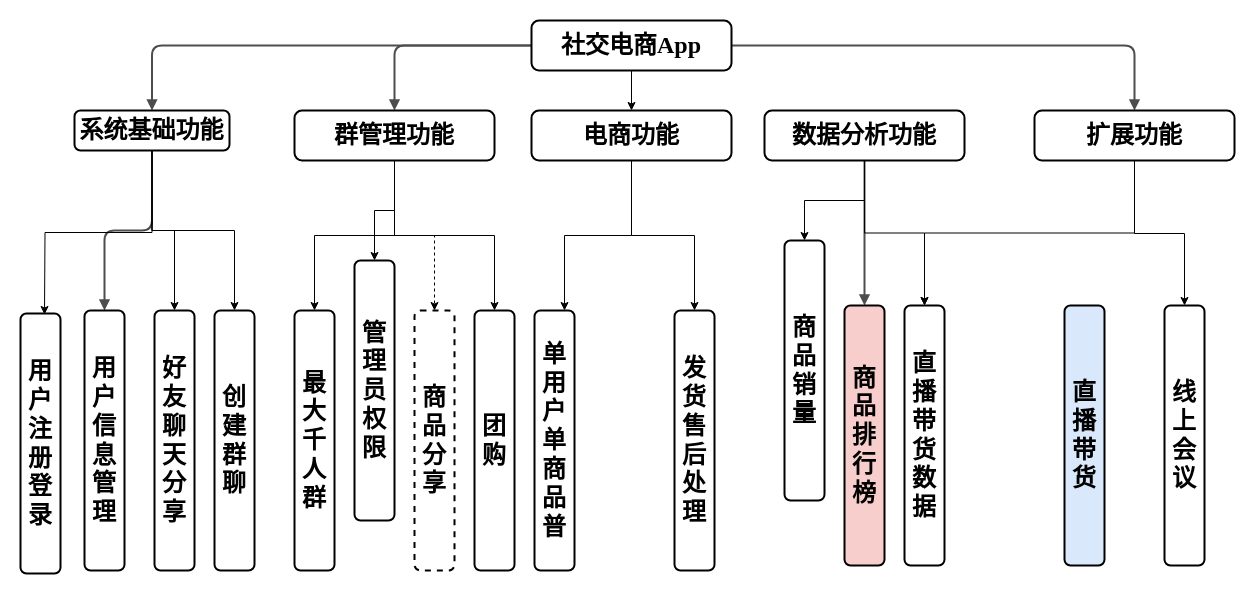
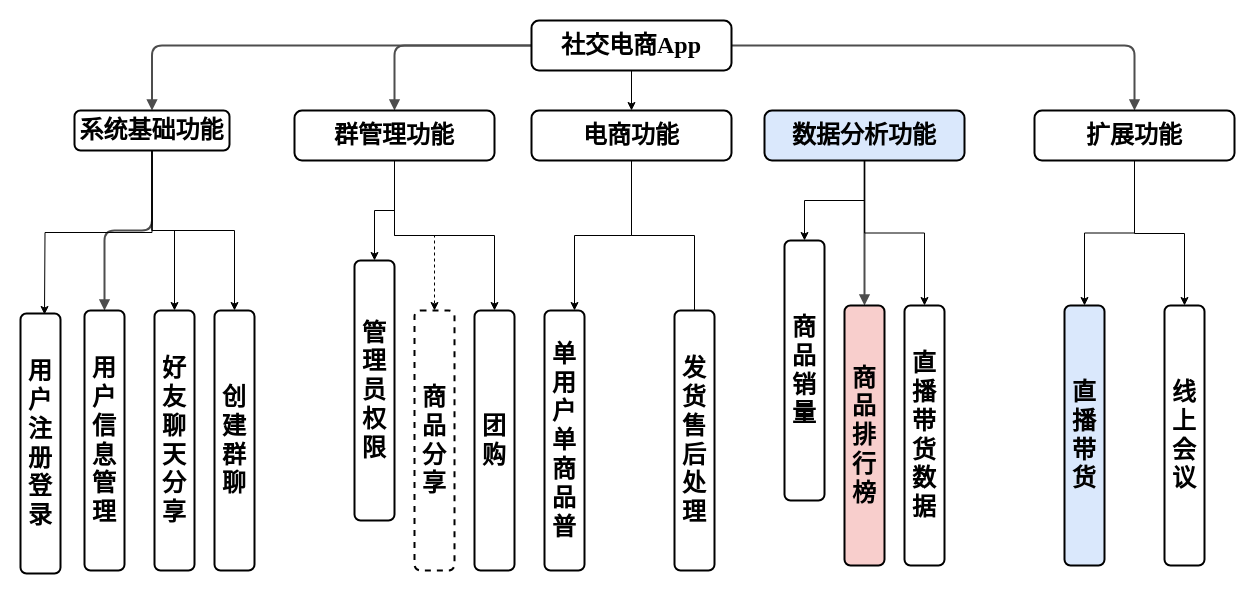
  <mxCell id="0" />
  <mxCell id="1" parent="0" />
  <mxCell id="2" value="" style="edgeStyle=orthogonalEdgeStyle;rounded=1;html=1;labelBackgroundColor=none;endArrow=block;endFill=1;strokeColor=#4D4D4D;strokeWidth=2;fontFamily=Verdana;fontSize=12;fontStyle=1" parent="1" source="17" target="16" edge="1"><mxGeometry relative="1" as="geometry" /></mxCell>
  <mxCell id="3" value="" style="edgeStyle=orthogonalEdgeStyle;rounded=1;html=1;labelBackgroundColor=none;endArrow=block;endFill=1;strokeColor=#4D4D4D;strokeWidth=2;fontFamily=Verdana;fontSize=12;fontStyle=1" parent="1" source="17" target="11" edge="1"><mxGeometry relative="1" as="geometry" /></mxCell>
  <mxCell id="4" value="" style="edgeStyle=orthogonalEdgeStyle;rounded=1;html=1;labelBackgroundColor=none;endArrow=block;endFill=1;strokeColor=#4D4D4D;strokeWidth=2;fontFamily=Verdana;fontSize=12;fontStyle=1;entryX=0.5;entryY=0;entryDx=0;entryDy=0;" parent="1" source="11" target="28" edge="1"><mxGeometry relative="1" as="geometry" /></mxCell>
  <mxCell id="5" value="" style="edgeStyle=orthogonalEdgeStyle;rounded=1;html=1;labelBackgroundColor=none;endArrow=block;endFill=1;strokeColor=#4D4D4D;strokeWidth=2;fontFamily=Verdana;fontSize=12;fontStyle=1;exitX=1;exitY=0.5;exitDx=0;exitDy=0;" parent="1" source="17" target="23" edge="1"><mxGeometry relative="1" as="geometry" /></mxCell>
  <mxCell id="6" value="" style="edgeStyle=orthogonalEdgeStyle;rounded=1;html=1;labelBackgroundColor=none;endArrow=block;endFill=1;strokeColor=#4D4D4D;strokeWidth=2;fontFamily=Verdana;fontSize=12;fontStyle=1;entryX=0.5;entryY=0;entryDx=0;entryDy=0;" parent="1" source="20" target="37" edge="1"><mxGeometry relative="1" as="geometry"><mxPoint x="864" y="300" as="targetPoint" /></mxGeometry></mxCell>
  <mxCell id="7" value="&lt;font style=&quot;font-size: 24px;&quot;&gt;用户注册登录&lt;/font&gt;" style="whiteSpace=wrap;html=1;rounded=1;shadow=0;comic=0;strokeWidth=2;fontFamily=Verdana;align=center;fontSize=12;fontStyle=1" parent="1" vertex="1"><mxGeometry x="20" y="313" width="40" height="260" as="geometry" /></mxCell>
  <mxCell id="8" style="edgeStyle=orthogonalEdgeStyle;rounded=0;orthogonalLoop=1;jettySize=auto;html=1;exitX=0.5;exitY=1;exitDx=0;exitDy=0;fontSize=24;" edge="1" parent="1" source="11"><mxGeometry relative="1" as="geometry"><mxPoint x="44" y="314" as="targetPoint" /></mxGeometry></mxCell>
  <mxCell id="9" style="edgeStyle=orthogonalEdgeStyle;rounded=0;orthogonalLoop=1;jettySize=auto;html=1;exitX=0.5;exitY=1;exitDx=0;exitDy=0;entryX=0.5;entryY=0;entryDx=0;entryDy=0;fontSize=24;" edge="1" parent="1" source="11" target="29"><mxGeometry relative="1" as="geometry" /></mxCell>
  <mxCell id="10" style="edgeStyle=orthogonalEdgeStyle;rounded=0;orthogonalLoop=1;jettySize=auto;html=1;exitX=0.5;exitY=1;exitDx=0;exitDy=0;entryX=0.5;entryY=0;entryDx=0;entryDy=0;fontSize=24;" edge="1" parent="1" source="11" target="30"><mxGeometry relative="1" as="geometry" /></mxCell>
  <mxCell id="11" value="&lt;font style=&quot;font-size: 24px;&quot;&gt;系统基础功能&lt;/font&gt;" style="whiteSpace=wrap;html=1;rounded=1;shadow=0;comic=0;strokeWidth=2;fontFamily=Verdana;align=center;fontSize=12;fontStyle=1" parent="1" vertex="1"><mxGeometry x="74" y="110" width="155" height="40" as="geometry" /></mxCell>
- <mxCell id="12" style="edgeStyle=orthogonalEdgeStyle;rounded=0;orthogonalLoop=1;jettySize=auto;html=1;entryX=0.5;entryY=0;entryDx=0;entryDy=0;fontSize=24;exitX=0.5;exitY=1;exitDx=0;exitDy=0;" edge="1" parent="1" source="16" target="34"><mxGeometry relative="1" as="geometry"><mxPoint x="354" y="250" as="sourcePoint" /></mxGeometry></mxCell>
  <mxCell id="13" style="edgeStyle=orthogonalEdgeStyle;rounded=0;orthogonalLoop=1;jettySize=auto;html=1;exitX=0.5;exitY=1;exitDx=0;exitDy=0;fontSize=24;" edge="1" parent="1" source="16" target="32"><mxGeometry relative="1" as="geometry" /></mxCell>
  <mxCell id="14" style="edgeStyle=orthogonalEdgeStyle;rounded=0;orthogonalLoop=1;jettySize=auto;html=1;exitX=0.5;exitY=1;exitDx=0;exitDy=0;entryX=0.5;entryY=0;entryDx=0;entryDy=0;fontSize=24;dashed=1;" edge="1" parent="1" source="16" target="33"><mxGeometry relative="1" as="geometry" /></mxCell>
  <mxCell id="15" style="edgeStyle=orthogonalEdgeStyle;rounded=0;orthogonalLoop=1;jettySize=auto;html=1;exitX=0.5;exitY=1;exitDx=0;exitDy=0;entryX=0.5;entryY=0;entryDx=0;entryDy=0;fontSize=24;" edge="1" parent="1" source="16" target="31"><mxGeometry relative="1" as="geometry" /></mxCell>
  <mxCell id="16" value="&lt;div&gt;&lt;span&gt;&lt;font style=&quot;font-size: 24px;&quot;&gt;群管理功能&lt;/font&gt;&lt;/span&gt;&lt;br&gt;&lt;/div&gt;" style="whiteSpace=wrap;html=1;rounded=1;shadow=0;comic=0;strokeWidth=2;fontFamily=Verdana;align=center;fontSize=12;fontStyle=1" parent="1" vertex="1"><mxGeometry x="294" y="110" width="200" height="50" as="geometry" /></mxCell>
  <mxCell id="17" value="&lt;font style=&quot;font-size: 24px;&quot;&gt;社交电商App&lt;/font&gt;" style="whiteSpace=wrap;html=1;rounded=1;shadow=0;comic=0;strokeWidth=2;fontFamily=Verdana;align=center;fontSize=12;fontStyle=1" parent="1" vertex="1"><mxGeometry x="531" y="20" width="200" height="50" as="geometry" /></mxCell>
  <mxCell id="18" style="edgeStyle=orthogonalEdgeStyle;rounded=0;orthogonalLoop=1;jettySize=auto;html=1;exitX=0.5;exitY=1;exitDx=0;exitDy=0;fontSize=24;" edge="1" parent="1" source="20" target="36"><mxGeometry relative="1" as="geometry" /></mxCell>
  <mxCell id="19" style="edgeStyle=orthogonalEdgeStyle;rounded=0;orthogonalLoop=1;jettySize=auto;html=1;exitX=0.5;exitY=1;exitDx=0;exitDy=0;entryX=0.5;entryY=0;entryDx=0;entryDy=0;fontSize=24;" edge="1" parent="1" source="20" target="38"><mxGeometry relative="1" as="geometry" /></mxCell>
- <mxCell id="20" value="&lt;font style=&quot;font-size: 24px;&quot;&gt;数据分析功能&lt;/font&gt;" style="whiteSpace=wrap;html=1;rounded=1;shadow=0;comic=0;strokeWidth=2;fontFamily=Verdana;align=center;fontSize=12;fontStyle=1" parent="1" vertex="1"><mxGeometry x="764" y="110" width="200" height="50" as="geometry" /></mxCell>
+ <mxCell id="20" value="&lt;font style=&quot;font-size: 24px;&quot;&gt;数据分析功能&lt;/font&gt;" style="whiteSpace=wrap;html=1;rounded=1;shadow=0;comic=0;strokeWidth=2;fontFamily=Verdana;align=center;fontSize=12;fontStyle=1;fillColor=#dae8fc;" parent="1" vertex="1"><mxGeometry x="764" y="110" width="200" height="50" as="geometry" /></mxCell>
  <mxCell id="21" style="edgeStyle=elbowEdgeStyle;rounded=0;orthogonalLoop=1;jettySize=auto;html=1;exitX=0.5;exitY=1;exitDx=0;exitDy=0;entryX=0.5;entryY=0;entryDx=0;entryDy=0;fontSize=24;elbow=vertical;" edge="1" parent="1" source="23" target="39"><mxGeometry relative="1" as="geometry" /></mxCell>
- <mxCell id="22" style="edgeStyle=orthogonalEdgeStyle;rounded=0;orthogonalLoop=1;jettySize=auto;html=1;exitX=0.5;exitY=1;exitDx=0;exitDy=0;fontSize=24;" edge="1" parent="1" source="23" target="38"><mxGeometry relative="1" as="geometry" /></mxCell>
+ <mxCell id="22" style="edgeStyle=orthogonalEdgeStyle;rounded=0;orthogonalLoop=1;jettySize=auto;html=1;exitX=0.5;exitY=1;exitDx=0;exitDy=0;fontSize=24;" edge="1" parent="1" source="23" target="40"><mxGeometry relative="1" as="geometry" /></mxCell>
  <mxCell id="23" value="&lt;font style=&quot;font-size: 24px;&quot;&gt;扩展功能&lt;/font&gt;" style="whiteSpace=wrap;html=1;rounded=1;shadow=0;comic=0;strokeWidth=2;fontFamily=Verdana;align=center;fontSize=12;fontStyle=1" parent="1" vertex="1"><mxGeometry x="1034" y="110" width="200" height="50" as="geometry" /></mxCell>
  <mxCell id="24" value="" style="endArrow=classic;html=1;rounded=0;fontSize=24;" edge="1" parent="1" source="17" target="27"><mxGeometry width="50" height="50" relative="1" as="geometry"><mxPoint x="631" y="160" as="sourcePoint" /><mxPoint x="654" y="330" as="targetPoint" /></mxGeometry></mxCell>
  <mxCell id="25" style="edgeStyle=orthogonalEdgeStyle;rounded=0;orthogonalLoop=1;jettySize=auto;html=1;exitX=0.5;exitY=1;exitDx=0;exitDy=0;entryX=0.75;entryY=0;entryDx=0;entryDy=0;fontSize=24;" edge="1" parent="1" source="27" target="35"><mxGeometry relative="1" as="geometry" /></mxCell>
- <mxCell id="26" style="edgeStyle=orthogonalEdgeStyle;rounded=0;orthogonalLoop=1;jettySize=auto;html=1;exitX=0.5;exitY=1;exitDx=0;exitDy=0;fontSize=24;" edge="1" parent="1" source="27" target="41"><mxGeometry relative="1" as="geometry" /></mxCell>
+ <mxCell id="26" style="edgeStyle=orthogonalEdgeStyle;rounded=0;orthogonalLoop=1;jettySize=auto;html=1;exitX=0.5;exitY=1;exitDx=0;exitDy=0;fontSize=24;endArrow=none;" edge="1" parent="1" source="27" target="41"><mxGeometry relative="1" as="geometry" /></mxCell>
  <mxCell id="27" value="&lt;font style=&quot;font-size: 24px;&quot;&gt;电商功能&lt;/font&gt;" style="whiteSpace=wrap;html=1;rounded=1;shadow=0;comic=0;strokeWidth=2;fontFamily=Verdana;align=center;fontSize=12;fontStyle=1" vertex="1" parent="1"><mxGeometry x="531" y="110" width="200" height="50" as="geometry" /></mxCell>
  <mxCell id="28" value="&lt;font style=&quot;font-size: 24px;&quot;&gt;用户信息管理&lt;/font&gt;" style="whiteSpace=wrap;html=1;rounded=1;shadow=0;comic=0;strokeWidth=2;fontFamily=Verdana;align=center;fontSize=12;fontStyle=1" vertex="1" parent="1"><mxGeometry x="84" y="310" width="40" height="260" as="geometry" /></mxCell>
  <mxCell id="29" value="&lt;font style=&quot;font-size: 24px;&quot;&gt;好友聊天分享&lt;/font&gt;" style="whiteSpace=wrap;html=1;rounded=1;shadow=0;comic=0;strokeWidth=2;fontFamily=Verdana;align=center;fontSize=12;fontStyle=1" vertex="1" parent="1"><mxGeometry x="154" y="310" width="40" height="260" as="geometry" /></mxCell>
  <mxCell id="30" value="&lt;font style=&quot;font-size: 24px;&quot;&gt;创建群聊&lt;/font&gt;" style="whiteSpace=wrap;html=1;rounded=1;shadow=0;comic=0;strokeWidth=2;fontFamily=Verdana;align=center;fontSize=12;fontStyle=1" vertex="1" parent="1"><mxGeometry x="214" y="310" width="40" height="260" as="geometry" /></mxCell>
  <mxCell id="31" value="&lt;font style=&quot;font-size: 24px;&quot;&gt;团购&lt;/font&gt;" style="whiteSpace=wrap;html=1;rounded=1;shadow=0;comic=0;strokeWidth=2;fontFamily=Verdana;align=center;fontSize=12;fontStyle=1" vertex="1" parent="1"><mxGeometry x="474" y="310" width="40" height="260" as="geometry" /></mxCell>
  <mxCell id="32" value="&lt;font style=&quot;font-size: 24px;&quot;&gt;管理员权限&lt;/font&gt;" style="whiteSpace=wrap;html=1;rounded=1;shadow=0;comic=0;strokeWidth=2;fontFamily=Verdana;align=center;fontSize=12;fontStyle=1" vertex="1" parent="1"><mxGeometry x="354" y="260" width="40" height="260" as="geometry" /></mxCell>
  <mxCell id="33" value="&lt;span style=&quot;font-size: 24px;&quot;&gt;商品分享&lt;/span&gt;" style="whiteSpace=wrap;html=1;rounded=1;shadow=0;comic=0;strokeWidth=2;fontFamily=Verdana;align=center;fontSize=12;fontStyle=1;dashed=1;" vertex="1" parent="1"><mxGeometry x="414" y="310" width="40" height="260" as="geometry" /></mxCell>
- <mxCell id="34" value="&lt;font style=&quot;font-size: 24px;&quot;&gt;最大千人群&lt;/font&gt;" style="whiteSpace=wrap;html=1;rounded=1;shadow=0;comic=0;strokeWidth=2;fontFamily=Verdana;align=center;fontSize=12;fontStyle=1" vertex="1" parent="1"><mxGeometry x="294" y="310" width="40" height="260" as="geometry" /></mxCell>
- <mxCell id="35" value="&lt;font style=&quot;font-size: 24px;&quot;&gt;单用户单商品普&lt;/font&gt;" style="whiteSpace=wrap;html=1;rounded=1;shadow=0;comic=0;strokeWidth=2;fontFamily=Verdana;align=center;fontSize=12;fontStyle=1" vertex="1" parent="1"><mxGeometry x="534" y="310" width="40" height="260" as="geometry" /></mxCell>
+ <mxCell id="35" value="&lt;font style=&quot;font-size: 24px;&quot;&gt;单用户单商品普&lt;/font&gt;" style="whiteSpace=wrap;html=1;rounded=1;shadow=0;comic=0;strokeWidth=2;fontFamily=Verdana;align=center;fontSize=12;fontStyle=1" vertex="1" parent="1"><mxGeometry x="544" y="310" width="40" height="260" as="geometry" /></mxCell>
  <mxCell id="36" value="&lt;font style=&quot;font-size: 24px;&quot;&gt;商品销量&lt;/font&gt;" style="whiteSpace=wrap;html=1;rounded=1;shadow=0;comic=0;strokeWidth=2;fontFamily=Verdana;align=center;fontSize=12;fontStyle=1" vertex="1" parent="1"><mxGeometry x="784" y="240" width="40" height="260" as="geometry" /></mxCell>
  <mxCell id="37" value="&lt;font style=&quot;font-size: 24px;&quot;&gt;商品排行榜&lt;/font&gt;" style="whiteSpace=wrap;html=1;rounded=1;shadow=0;comic=0;strokeWidth=2;fontFamily=Verdana;align=center;fontSize=12;fontStyle=1;fillColor=#f8cecc;" vertex="1" parent="1"><mxGeometry x="844" y="305" width="40" height="260" as="geometry" /></mxCell>
  <mxCell id="38" value="&lt;font style=&quot;font-size: 24px;&quot;&gt;直播带货数据&lt;/font&gt;" style="whiteSpace=wrap;html=1;rounded=1;shadow=0;comic=0;strokeWidth=2;fontFamily=Verdana;align=center;fontSize=12;fontStyle=1" vertex="1" parent="1"><mxGeometry x="904" y="305" width="40" height="260" as="geometry" /></mxCell>
  <mxCell id="39" value="&lt;font style=&quot;font-size: 24px;&quot;&gt;线上会议&lt;/font&gt;" style="whiteSpace=wrap;html=1;rounded=1;shadow=0;comic=0;strokeWidth=2;fontFamily=Verdana;align=center;fontSize=12;fontStyle=1" vertex="1" parent="1"><mxGeometry x="1164" y="305" width="40" height="260" as="geometry" /></mxCell>
  <mxCell id="40" value="&lt;font style=&quot;font-size: 24px;&quot;&gt;直播带货&lt;/font&gt;" style="whiteSpace=wrap;html=1;rounded=1;shadow=0;comic=0;strokeWidth=2;fontFamily=Verdana;align=center;fontSize=12;fontStyle=1;fillColor=#dae8fc;" vertex="1" parent="1"><mxGeometry x="1064" y="305" width="40" height="260" as="geometry" /></mxCell>
  <mxCell id="41" value="&lt;font style=&quot;font-size: 24px;&quot;&gt;发货售后处理&lt;/font&gt;" style="whiteSpace=wrap;html=1;rounded=1;shadow=0;comic=0;strokeWidth=2;fontFamily=Verdana;align=center;fontSize=12;fontStyle=1" vertex="1" parent="1"><mxGeometry x="674" y="310" width="40" height="260" as="geometry" /></mxCell>
